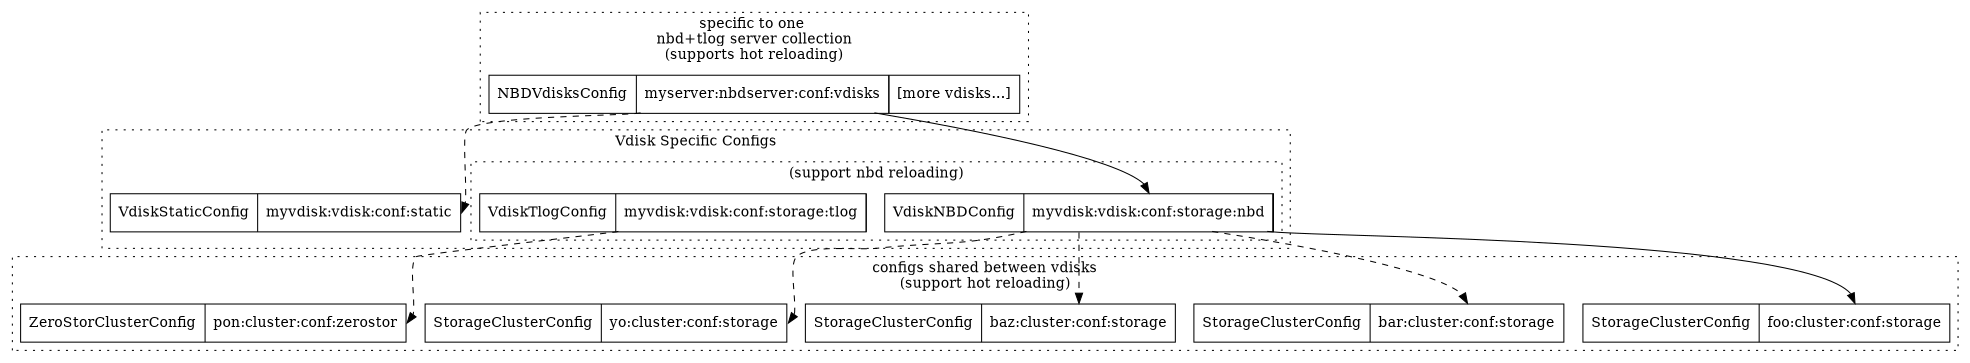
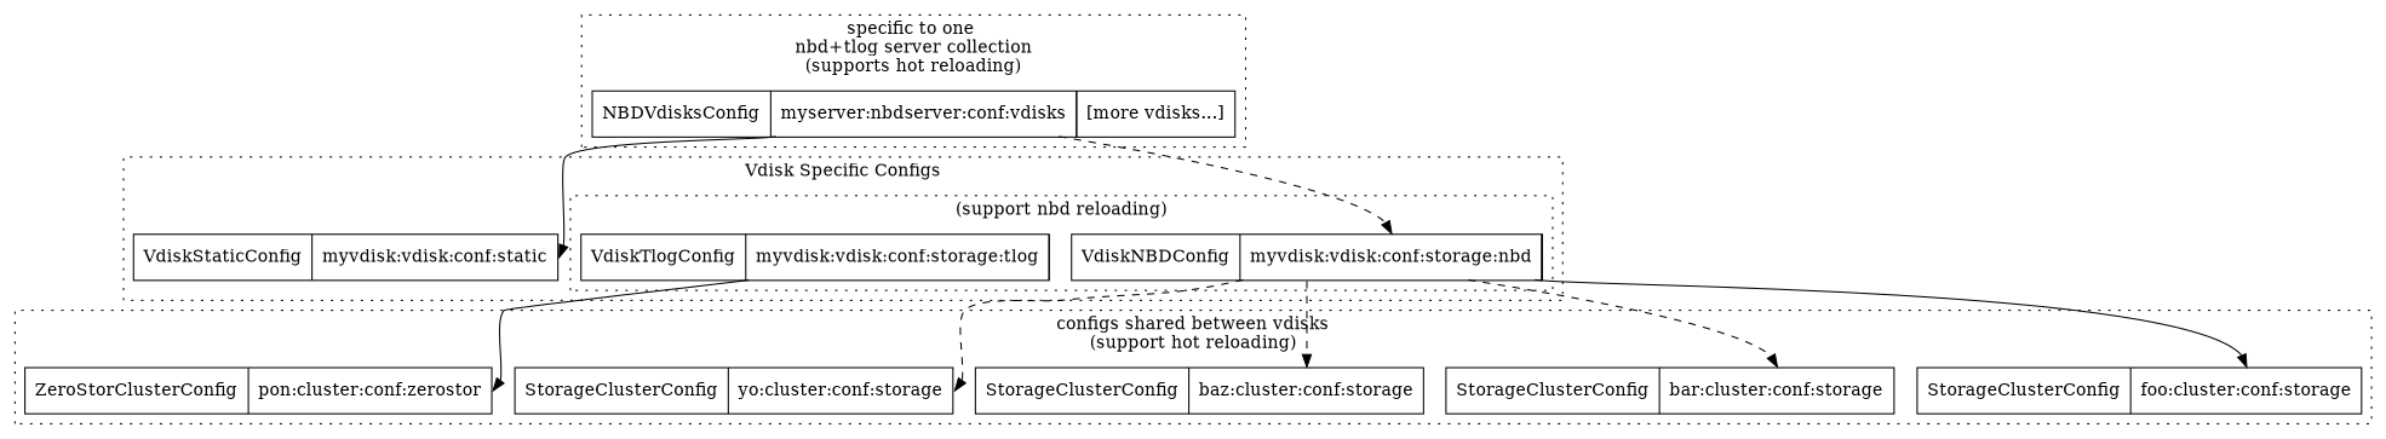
  digraph {
    rankdir=TB
    node [shape=record]
    edge [headport=key tailport=1]
    n1 [label="VdiskNBDConfig | <key> myvdisk:vdisk:conf:storage:nbd |\n                        <p> PrimaryStorageClusterID (foo) |\n                        <te> TemplateStorageClusterID (bar) |\n                        <tl> TlogServerClusterID (yo) |\n                        <s> SlaveStorageClusterID (baz)"]
    n2 [label="VdiskTlogConfig | <key> myvdisk:vdisk:conf:storage:tlog |\n                        <t> ZeroStorClusterID (pon)"]
    n3 [label="VdiskStaticConfig | <key> myvdisk:vdisk:conf:static"]
    n4 [label="NBDVdisksConfig | myserver:nbdserver:conf:vdisks |\n                    <1> myvdisk | <m> [more vdisks...]"]
    n5 [label="StorageClusterConfig | <key> foo:cluster:conf:storage"]
    n6 [label="StorageClusterConfig | <key> bar:cluster:conf:storage"]
    n7 [label="StorageClusterConfig | <key> baz:cluster:conf:storage"]
    n8 [label="StorageClusterConfig | <key> yo:cluster:conf:storage"]
    n9 [label="<header> ZeroStorClusterConfig | <key> pon:cluster:conf:zerostor"]
    subgraph cluster_1 {
      label="Vdisk Specific Configs"
      style=dotted
      n3
      subgraph cluster_2 {
        label="(support nbd reloading)"
        style=dotted
        n1
        n2
      }
    }
    subgraph cluster_3 {
      label="specific to one \nnbd+tlog server collection\n(supports hot reloading)"
      style=dotted
      n4
    }
    subgraph cluster_4 {
      label="configs shared between vdisks\n(support hot reloading)"
      style=dotted
      n5
      n6
      n7
      n8
      n9
    }
    n1 -> n5 [tailport=p]
    n1 -> n6 [style=dashed tailport=te]
    n1 -> n7 [style=dashed tailport=s]
    n1 -> n8 [style=dashed tailport=tl]
-   n2 -> n9 [tailport=t style=dashed]
-   n4 -> n1
-   n4 -> n3 [style=dashed]
+   n2 -> n9 [tailport=t]
+   n4 -> n1 [style=dashed]
+   n4 -> n3
  }
